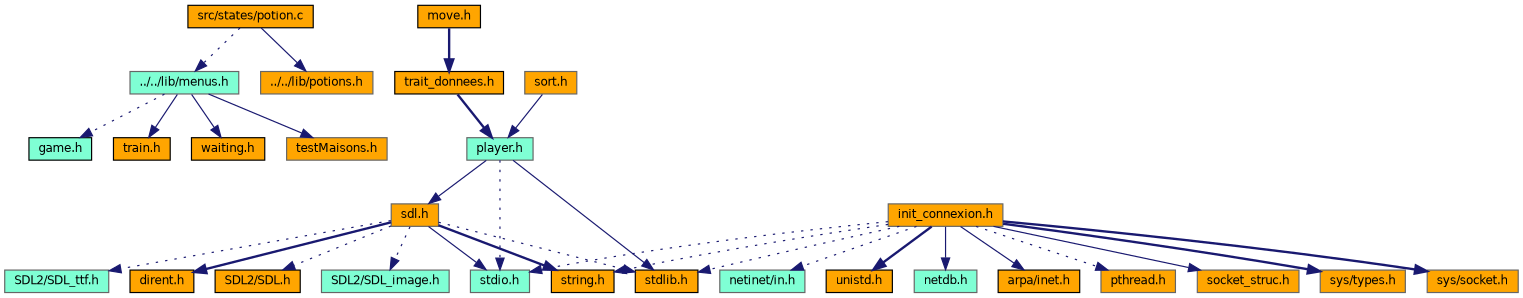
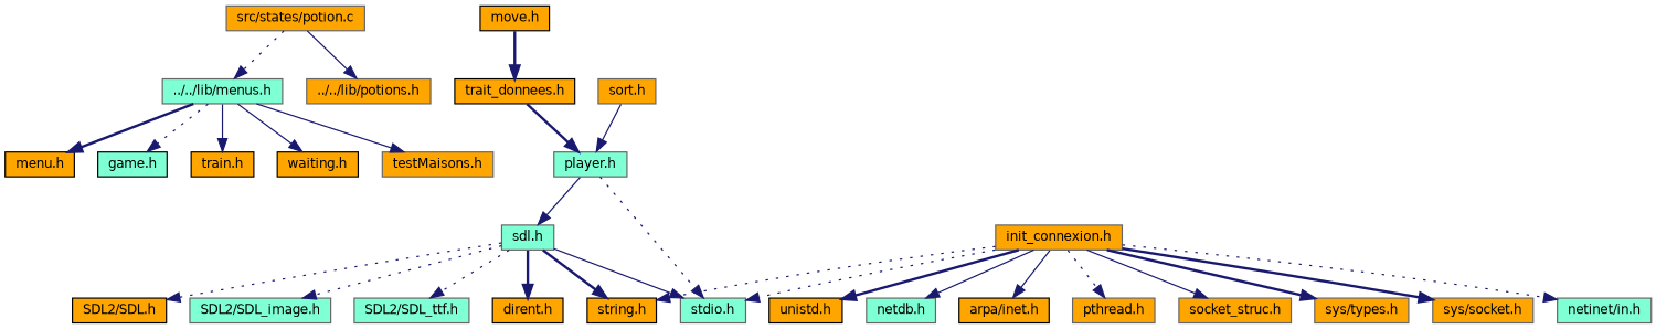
  digraph {
    node [color=gray40 fillcolor=orange fontname=Helvetica fontsize=10 shape=record style=filled]
    edge [color=midnightblue fontname=Helvetica fontsize=10 labelfontname=Helvetica labelfontsize=10 style=dotted]
-   n1 [color=black fontcolor=black height=0.2 label="src/states/potion.c" width=0.4]
+   n1 [fontcolor=black height=0.2 label="src/states/potion.c" width=0.4]
    n2 [fillcolor=aquamarine height=0.2 label="../../lib/menus.h" width=0.4]
    n3 [height=0.2 label="../../lib/potions.h" width=0.4]
+   n4 [color=black height=0.2 label="menu.h" width=0.4]
    n5 [color=black fillcolor=aquamarine height=0.2 label="game.h" width=0.4]
    n6 [color=black height=0.2 label="train.h" width=0.4]
    n7 [color=black height=0.2 label="waiting.h" width=0.4]
    n8 [height=0.2 label="testMaisons.h" width=0.4]
    n9 [height=0.2 label="init_connexion.h" width=0.4]
    n10 [fillcolor=aquamarine height=0.2 label="stdio.h" width=0.4]
-   n11 [color=black height=0.2 label="stdlib.h" width=0.4]
    n12 [color=black height=0.2 label="string.h" width=0.4]
    n13 [height=0.2 label="socket_struc.h" width=0.4]
    n14 [height=0.2 label="sys/types.h" width=0.4]
    n15 [height=0.2 label="sys/socket.h" width=0.4]
    n16 [fillcolor=aquamarine height=0.2 label="netinet/in.h" width=0.4]
    n17 [color=black height=0.2 label="unistd.h" width=0.4]
    n18 [fillcolor=aquamarine height=0.2 label="netdb.h" width=0.4]
    n19 [color=black height=0.2 label="arpa/inet.h" width=0.4]
    n20 [height=0.2 label="pthread.h" width=0.4]
    n21 [color=black height=0.2 label="move.h" width=0.4]
    n22 [color=black height=0.2 label="trait_donnees.h" width=0.4]
    n23 [fillcolor=aquamarine height=0.2 label="player.h" width=0.4]
-   n24 [height=0.2 label="sdl.h" width=0.4]
+   n24 [fillcolor=aquamarine height=0.2 label="sdl.h" width=0.4]
    n25 [color=black height=0.2 label="dirent.h" width=0.4]
    n26 [color=black height=0.2 label="SDL2/SDL.h" width=0.4]
    n27 [fillcolor=aquamarine height=0.2 label="SDL2/SDL_image.h" width=0.4]
    n28 [fillcolor=aquamarine height=0.2 label="SDL2/SDL_ttf.h" width=0.4]
    n29 [height=0.2 label="sort.h" width=0.4]
    n1 -> n2
    n1 -> n3 [style=solid]
+   n2 -> n4 [style=bold]
    n2 -> n5
    n2 -> n6 [style=solid]
    n2 -> n7 [style=solid]
    n2 -> n8 [style=solid]
    n9 -> n10
-   n9 -> n11
    n9 -> n12
    n9 -> n13 [style=solid]
    n9 -> n14 [style=bold]
    n9 -> n15 [style=bold]
    n9 -> n16
    n9 -> n17 [style=bold]
    n9 -> n18 [style=solid]
    n9 -> n19 [style=solid]
    n9 -> n20
    n21 -> n22 [style=bold]
    n22 -> n23 [style=bold]
    n23 -> n10
-   n23 -> n11 [style=solid]
    n23 -> n24 [style=solid]
    n24 -> n10 [style=solid]
-   n24 -> n11
    n24 -> n12 [style=bold]
    n24 -> n25 [style=bold]
    n24 -> n26
    n24 -> n27
    n24 -> n28
    n29 -> n23 [style=solid]
  }
